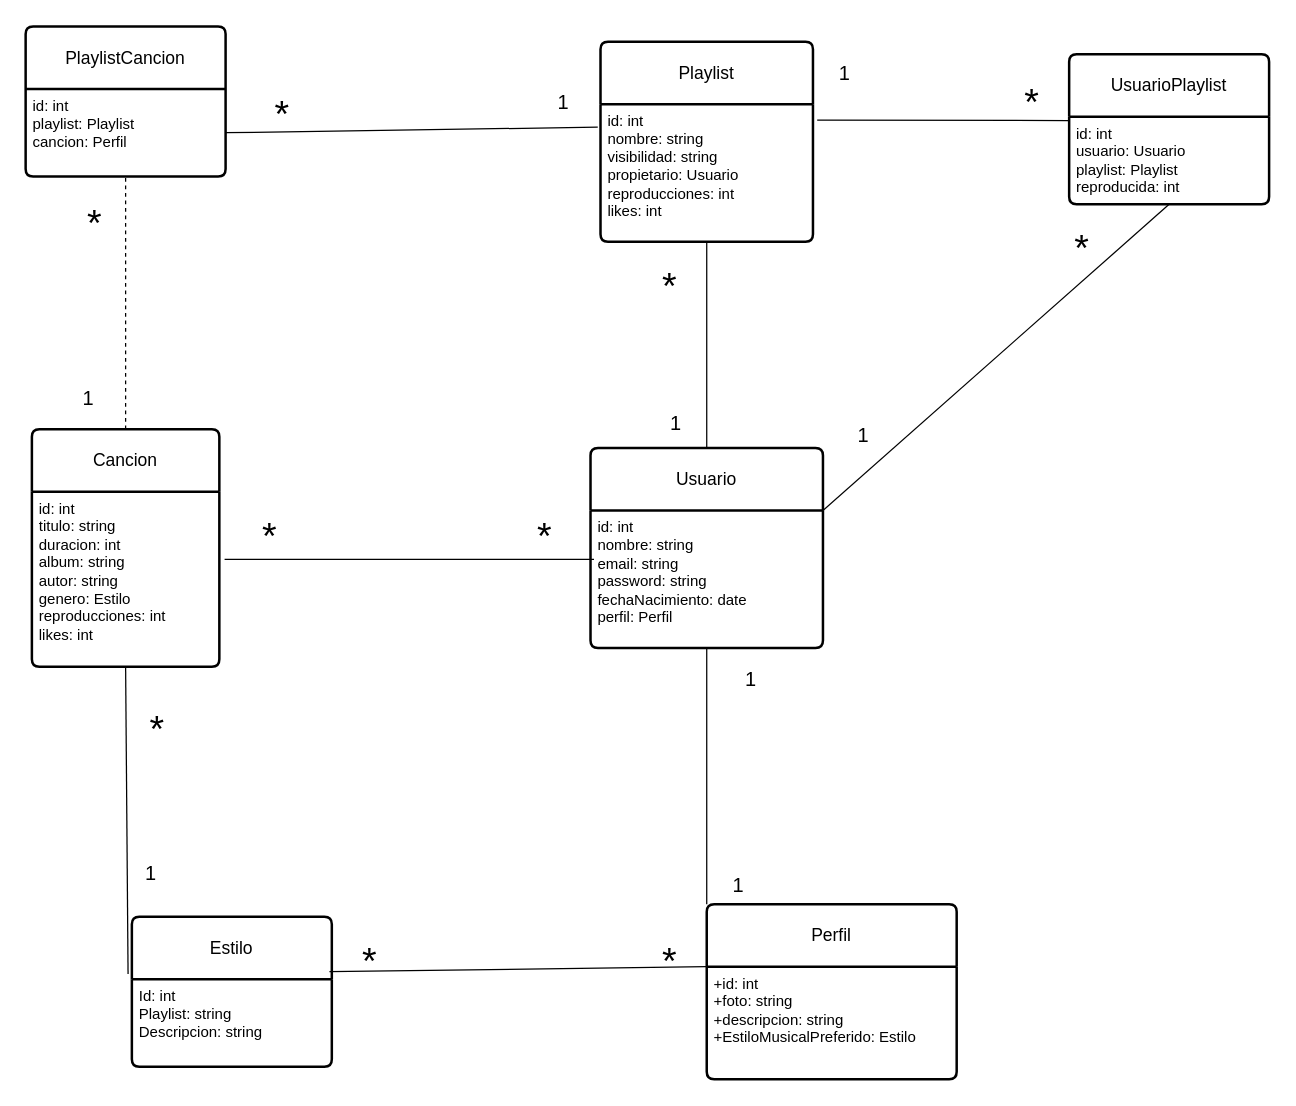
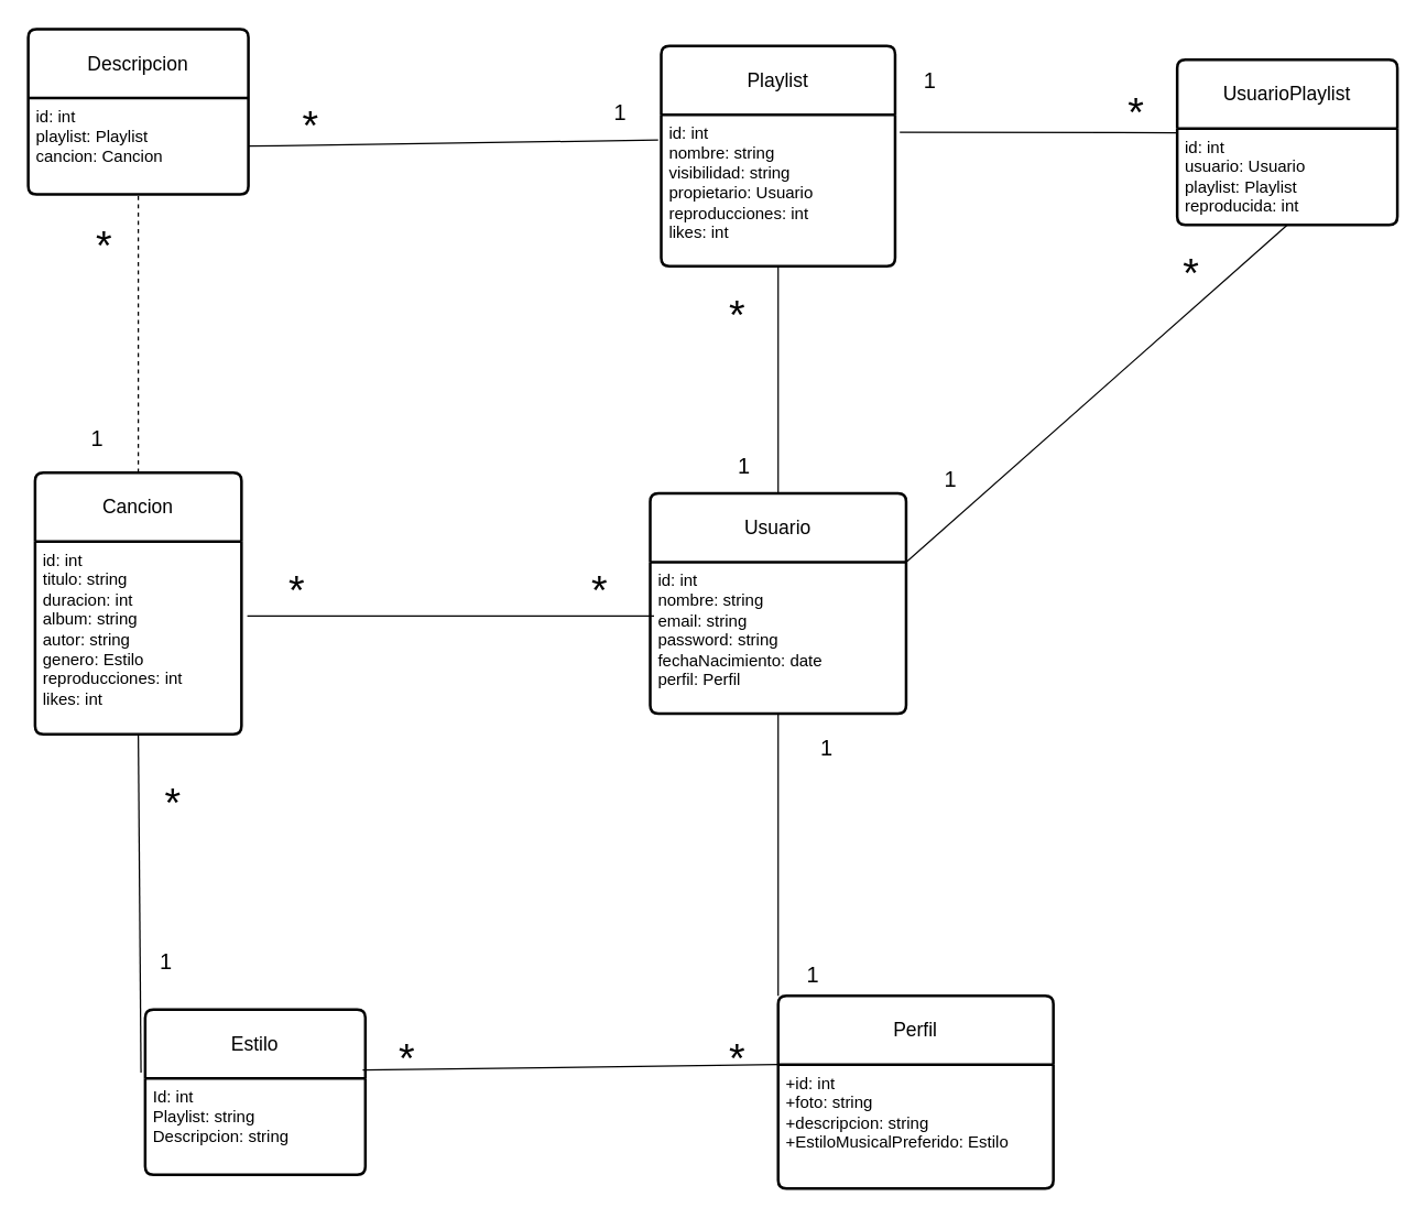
  <mxCell id="0" />
  <mxCell id="1" parent="0" />
  <mxCell id="2" value="Playlist" style="swimlane;childLayout=stackLayout;horizontal=1;startSize=50;horizontalStack=0;rounded=1;fontSize=14;fontStyle=0;strokeWidth=2;resizeParent=0;resizeLast=1;shadow=0;dashed=0;align=center;arcSize=4;whiteSpace=wrap;html=1;" parent="1" vertex="1"><mxGeometry x="480" y="33" width="170" height="160" as="geometry" /></mxCell>
  <mxCell id="3" value="&lt;div&gt;id: int&lt;/div&gt;&lt;div&gt;nombre: string&lt;/div&gt;&lt;div&gt;visibilidad: string&lt;/div&gt;&lt;div&gt;propietario: Usuario&lt;/div&gt;&lt;div&gt;reproducciones: int&lt;/div&gt;&lt;div&gt;likes: int&lt;br&gt;&lt;/div&gt;" style="align=left;strokeColor=none;fillColor=none;spacingLeft=4;fontSize=12;verticalAlign=top;resizable=0;rotatable=0;part=1;html=1;" parent="2" vertex="1"><mxGeometry y="50" width="170" height="110" as="geometry" /></mxCell>
  <mxCell id="4" value="Perfil" style="swimlane;childLayout=stackLayout;horizontal=1;startSize=50;horizontalStack=0;rounded=1;fontSize=14;fontStyle=0;strokeWidth=2;resizeParent=0;resizeLast=1;shadow=0;dashed=0;align=center;arcSize=4;whiteSpace=wrap;html=1;" parent="1" vertex="1"><mxGeometry x="565" y="723" width="200" height="140" as="geometry" /></mxCell>
  <mxCell id="5" value="+id: int&lt;br&gt;+foto: string&lt;br&gt;&lt;div&gt;+descripcion: string&lt;/div&gt;&lt;div&gt;+EstiloMusicalPreferido: Estilo&lt;/div&gt;" style="align=left;strokeColor=none;fillColor=none;spacingLeft=4;fontSize=12;verticalAlign=top;resizable=0;rotatable=0;part=1;html=1;" parent="4" vertex="1"><mxGeometry y="50" width="200" height="90" as="geometry" /></mxCell>
  <mxCell id="6" value="UsuarioPlaylist" style="swimlane;childLayout=stackLayout;horizontal=1;startSize=50;horizontalStack=0;rounded=1;fontSize=14;fontStyle=0;strokeWidth=2;resizeParent=0;resizeLast=1;shadow=0;dashed=0;align=center;arcSize=4;whiteSpace=wrap;html=1;" parent="1" vertex="1"><mxGeometry x="855" y="43" width="160" height="120" as="geometry" /></mxCell>
  <mxCell id="7" value="&lt;div&gt;id: int&lt;/div&gt;&lt;div&gt;usuario: Usuario&lt;/div&gt;&lt;div&gt;playlist: Playlist&lt;/div&gt;&lt;div&gt;reproducida: int&lt;br&gt;&lt;/div&gt;" style="align=left;strokeColor=none;fillColor=none;spacingLeft=4;fontSize=12;verticalAlign=top;resizable=0;rotatable=0;part=1;html=1;" parent="6" vertex="1"><mxGeometry y="50" width="160" height="70" as="geometry" /></mxCell>
  <mxCell id="8" value="Cancion" style="swimlane;childLayout=stackLayout;horizontal=1;startSize=50;horizontalStack=0;rounded=1;fontSize=14;fontStyle=0;strokeWidth=2;resizeParent=0;resizeLast=1;shadow=0;dashed=0;align=center;arcSize=4;whiteSpace=wrap;html=1;" parent="1" vertex="1"><mxGeometry x="25" y="343" width="150" height="190" as="geometry" /></mxCell>
  <mxCell id="9" value="&lt;div&gt;id: int&lt;/div&gt;&lt;div&gt;titulo: string&lt;/div&gt;&lt;div&gt;duracion: int&lt;/div&gt;&lt;div&gt;album: string&lt;/div&gt;&lt;div&gt;autor: string&lt;/div&gt;&lt;div&gt;genero: Estilo&lt;/div&gt;&lt;div&gt;reproducciones: int&lt;/div&gt;&lt;div&gt;likes: int&lt;br&gt;&lt;/div&gt;" style="align=left;strokeColor=none;fillColor=none;spacingLeft=4;fontSize=12;verticalAlign=top;resizable=0;rotatable=0;part=1;html=1;" parent="8" vertex="1"><mxGeometry y="50" width="150" height="140" as="geometry" /></mxCell>
  <mxCell id="10" value="Usuario" style="swimlane;childLayout=stackLayout;horizontal=1;startSize=50;horizontalStack=0;rounded=1;fontSize=14;fontStyle=0;strokeWidth=2;resizeParent=0;resizeLast=1;shadow=0;dashed=0;align=center;arcSize=4;whiteSpace=wrap;html=1;" parent="1" vertex="1"><mxGeometry x="472" y="358" width="186" height="160" as="geometry" /></mxCell>
  <mxCell id="11" value="&lt;div&gt;id: int&lt;/div&gt;&lt;div&gt;nombre: string&lt;/div&gt;&lt;div&gt;email: string&lt;/div&gt;&lt;div&gt;password: string&lt;/div&gt;&lt;div&gt;fechaNacimiento: date&lt;/div&gt;&lt;div&gt;perfil: Perfil&lt;br&gt;&lt;/div&gt;&lt;div&gt;&lt;br&gt;&lt;/div&gt;" style="align=left;strokeColor=none;fillColor=none;spacingLeft=4;fontSize=12;verticalAlign=top;resizable=0;rotatable=0;part=1;html=1;" parent="10" vertex="1"><mxGeometry y="50" width="186" height="110" as="geometry" /></mxCell>
  <mxCell id="12" value="Estilo" style="swimlane;childLayout=stackLayout;horizontal=1;startSize=50;horizontalStack=0;rounded=1;fontSize=14;fontStyle=0;strokeWidth=2;resizeParent=0;resizeLast=1;shadow=0;dashed=0;align=center;arcSize=4;whiteSpace=wrap;html=1;" parent="1" vertex="1"><mxGeometry x="105" y="733" width="160" height="120" as="geometry" /></mxCell>
  <mxCell id="13" value="Id: int&lt;br&gt;Playlist: string&lt;br&gt;Descripcion: string" style="align=left;strokeColor=none;fillColor=none;spacingLeft=4;fontSize=12;verticalAlign=top;resizable=0;rotatable=0;part=1;html=1;" parent="12" vertex="1"><mxGeometry y="50" width="160" height="70" as="geometry" /></mxCell>
- <mxCell id="14" value="PlaylistCancion" style="swimlane;childLayout=stackLayout;horizontal=1;startSize=50;horizontalStack=0;rounded=1;fontSize=14;fontStyle=0;strokeWidth=2;resizeParent=0;resizeLast=1;shadow=0;dashed=0;align=center;arcSize=4;whiteSpace=wrap;html=1;" parent="1" vertex="1"><mxGeometry x="20" y="20.69" width="160" height="120" as="geometry" /></mxCell>
- <mxCell id="15" value="&lt;div&gt;id: int&lt;/div&gt;&lt;div&gt;playlist: Playlist&lt;/div&gt;&lt;div&gt;cancion: Perfil&lt;br&gt;&lt;/div&gt;" style="align=left;strokeColor=none;fillColor=none;spacingLeft=4;fontSize=12;verticalAlign=top;resizable=0;rotatable=0;part=1;html=1;" parent="14" vertex="1"><mxGeometry y="50" width="160" height="70" as="geometry" /></mxCell>
+ <mxCell id="14" value="Descripcion" style="swimlane;childLayout=stackLayout;horizontal=1;startSize=50;horizontalStack=0;rounded=1;fontSize=14;fontStyle=0;strokeWidth=2;resizeParent=0;resizeLast=1;shadow=0;dashed=0;align=center;arcSize=4;whiteSpace=wrap;html=1;" parent="1" vertex="1"><mxGeometry x="20" y="20.69" width="160" height="120" as="geometry" /></mxCell>
+ <mxCell id="15" value="&lt;div&gt;id: int&lt;/div&gt;&lt;div&gt;playlist: Playlist&lt;/div&gt;&lt;div&gt;cancion: Cancion&lt;br&gt;&lt;/div&gt;" style="align=left;strokeColor=none;fillColor=none;spacingLeft=4;fontSize=12;verticalAlign=top;resizable=0;rotatable=0;part=1;html=1;" parent="14" vertex="1"><mxGeometry y="50" width="160" height="70" as="geometry" /></mxCell>
  <mxCell id="16" value="" style="endArrow=none;html=1;rounded=0;exitX=0.5;exitY=1;exitDx=0;exitDy=0;entryX=-0.019;entryY=0.383;entryDx=0;entryDy=0;entryPerimeter=0;" parent="1" source="9" target="12" edge="1"><mxGeometry relative="1" as="geometry"><mxPoint x="295" y="543" as="sourcePoint" /><mxPoint x="455" y="543" as="targetPoint" /></mxGeometry></mxCell>
  <mxCell id="17" value="&lt;font style=&quot;font-size: 16px;&quot;&gt;1&lt;/font&gt;" style="text;html=1;align=center;verticalAlign=middle;resizable=0;points=[];autosize=1;strokeColor=none;fillColor=none;" parent="1" vertex="1"><mxGeometry x="105" y="683" width="30" height="30" as="geometry" /></mxCell>
  <mxCell id="18" value="&lt;font style=&quot;font-size: 30px;&quot;&gt;*&lt;/font&gt;" style="text;html=1;align=center;verticalAlign=middle;resizable=0;points=[];autosize=1;strokeColor=none;fillColor=none;" parent="1" vertex="1"><mxGeometry x="105" y="557.5" width="40" height="50" as="geometry" /></mxCell>
  <mxCell id="19" value="" style="endArrow=none;html=1;rounded=0;exitX=0.988;exitY=0.367;exitDx=0;exitDy=0;exitPerimeter=0;entryX=0;entryY=0;entryDx=0;entryDy=0;" parent="1" source="12" target="5" edge="1"><mxGeometry width="50" height="50" relative="1" as="geometry"><mxPoint x="705" y="433" as="sourcePoint" /><mxPoint x="755" y="383" as="targetPoint" /></mxGeometry></mxCell>
  <mxCell id="20" value="&lt;font style=&quot;font-size: 30px;&quot;&gt;*&lt;/font&gt;" style="text;html=1;align=center;verticalAlign=middle;resizable=0;points=[];autosize=1;strokeColor=none;fillColor=none;" parent="1" vertex="1"><mxGeometry x="275" y="743" width="40" height="50" as="geometry" /></mxCell>
  <mxCell id="21" value="&lt;font style=&quot;font-size: 16px;&quot;&gt;1&lt;/font&gt;" style="text;html=1;align=center;verticalAlign=middle;resizable=0;points=[];autosize=1;strokeColor=none;fillColor=none;" parent="1" vertex="1"><mxGeometry x="55" y="303" width="30" height="30" as="geometry" /></mxCell>
  <mxCell id="22" value="" style="endArrow=none;html=1;rounded=0;entryX=1;entryY=0.5;entryDx=0;entryDy=0;exitX=-0.013;exitY=0.166;exitDx=0;exitDy=0;exitPerimeter=0;" parent="1" source="3" target="15" edge="1"><mxGeometry width="50" height="50" relative="1" as="geometry"><mxPoint x="517.39" y="289.41" as="sourcePoint" /><mxPoint x="412.61" y="133" as="targetPoint" /></mxGeometry></mxCell>
  <mxCell id="23" value="&lt;font style=&quot;font-size: 16px;&quot;&gt;1&lt;/font&gt;" style="text;html=1;align=center;verticalAlign=middle;resizable=0;points=[];autosize=1;strokeColor=none;fillColor=none;" parent="1" vertex="1"><mxGeometry x="435" y="65.69" width="30" height="30" as="geometry" /></mxCell>
  <mxCell id="24" value="&lt;font style=&quot;font-size: 30px;&quot;&gt;*&lt;/font&gt;" style="text;html=1;align=center;verticalAlign=middle;resizable=0;points=[];autosize=1;strokeColor=none;fillColor=none;" parent="1" vertex="1"><mxGeometry x="205" y="65.69" width="40" height="50" as="geometry" /></mxCell>
  <mxCell id="25" value="" style="endArrow=none;html=1;rounded=0;exitX=1.02;exitY=0.114;exitDx=0;exitDy=0;exitPerimeter=0;" parent="1" source="3" edge="1"><mxGeometry width="50" height="50" relative="1" as="geometry"><mxPoint x="615" y="283" as="sourcePoint" /><mxPoint x="855" y="96" as="targetPoint" /></mxGeometry></mxCell>
  <mxCell id="26" value="&lt;font style=&quot;font-size: 30px;&quot;&gt;*&lt;/font&gt;" style="text;html=1;align=center;verticalAlign=middle;resizable=0;points=[];autosize=1;strokeColor=none;fillColor=none;" parent="1" vertex="1"><mxGeometry x="805" y="55.69" width="40" height="50" as="geometry" /></mxCell>
  <mxCell id="27" value="&lt;font style=&quot;font-size: 16px;&quot;&gt;1&lt;/font&gt;" style="text;html=1;align=center;verticalAlign=middle;resizable=0;points=[];autosize=1;strokeColor=none;fillColor=none;" parent="1" vertex="1"><mxGeometry x="660" y="43" width="30" height="30" as="geometry" /></mxCell>
  <mxCell id="28" value="&lt;font style=&quot;font-size: 30px;&quot;&gt;*&lt;/font&gt;" style="text;html=1;align=center;verticalAlign=middle;resizable=0;points=[];autosize=1;strokeColor=none;fillColor=none;" parent="1" vertex="1"><mxGeometry x="845" y="173" width="40" height="50" as="geometry" /></mxCell>
  <mxCell id="29" value="" style="endArrow=none;html=1;rounded=0;entryX=0.5;entryY=1;entryDx=0;entryDy=0;exitX=1;exitY=0;exitDx=0;exitDy=0;" parent="1" source="11" target="7" edge="1"><mxGeometry width="50" height="50" relative="1" as="geometry"><mxPoint x="633" y="305" as="sourcePoint" /><mxPoint x="797" y="144" as="targetPoint" /></mxGeometry></mxCell>
  <mxCell id="30" value="" style="endArrow=none;html=1;rounded=0;exitX=0;exitY=0;exitDx=0;exitDy=0;entryX=0.5;entryY=1;entryDx=0;entryDy=0;" parent="1" source="4" target="11" edge="1"><mxGeometry width="50" height="50" relative="1" as="geometry"><mxPoint x="705" y="433" as="sourcePoint" /><mxPoint x="755" y="383" as="targetPoint" /></mxGeometry></mxCell>
  <mxCell id="31" value="&lt;font style=&quot;font-size: 16px;&quot;&gt;1&lt;/font&gt;" style="text;html=1;align=center;verticalAlign=middle;resizable=0;points=[];autosize=1;strokeColor=none;fillColor=none;" parent="1" vertex="1"><mxGeometry x="675" y="333" width="30" height="30" as="geometry" /></mxCell>
  <mxCell id="32" value="&lt;font style=&quot;font-size: 16px;&quot;&gt;1&lt;/font&gt;" style="text;html=1;align=center;verticalAlign=middle;resizable=0;points=[];autosize=1;strokeColor=none;fillColor=none;" parent="1" vertex="1"><mxGeometry x="575" y="693" width="30" height="30" as="geometry" /></mxCell>
  <mxCell id="33" value="&lt;font style=&quot;font-size: 16px;&quot;&gt;1&lt;/font&gt;" style="text;html=1;align=center;verticalAlign=middle;resizable=0;points=[];autosize=1;strokeColor=none;fillColor=none;" parent="1" vertex="1"><mxGeometry x="585" y="527.5" width="30" height="30" as="geometry" /></mxCell>
  <mxCell id="34" value="&lt;font style=&quot;font-size: 16px;&quot;&gt;1&lt;/font&gt;" style="text;html=1;align=center;verticalAlign=middle;resizable=0;points=[];autosize=1;strokeColor=none;fillColor=none;" parent="1" vertex="1"><mxGeometry x="525" y="323" width="30" height="30" as="geometry" /></mxCell>
  <mxCell id="35" value="" style="endArrow=none;html=1;rounded=0;exitX=0.5;exitY=1;exitDx=0;exitDy=0;entryX=0.5;entryY=0;entryDx=0;entryDy=0;" parent="1" source="3" target="10" edge="1"><mxGeometry width="50" height="50" relative="1" as="geometry"><mxPoint x="885" y="533" as="sourcePoint" /><mxPoint x="968" y="403" as="targetPoint" /></mxGeometry></mxCell>
  <mxCell id="36" value="&lt;font style=&quot;font-size: 30px;&quot;&gt;*&lt;/font&gt;" style="text;html=1;align=center;verticalAlign=middle;resizable=0;points=[];autosize=1;strokeColor=none;fillColor=none;" parent="1" vertex="1"><mxGeometry x="515" y="203" width="40" height="50" as="geometry" /></mxCell>
  <mxCell id="37" value="" style="endArrow=none;html=1;rounded=0;exitX=0.5;exitY=0;exitDx=0;exitDy=0;entryX=0.5;entryY=1;entryDx=0;entryDy=0;dashed=1;" parent="1" source="8" target="15" edge="1"><mxGeometry width="50" height="50" relative="1" as="geometry"><mxPoint x="170" y="343" as="sourcePoint" /><mxPoint x="214" y="137" as="targetPoint" /></mxGeometry></mxCell>
  <mxCell id="38" value="&lt;font style=&quot;font-size: 30px;&quot;&gt;*&lt;/font&gt;" style="text;html=1;align=center;verticalAlign=middle;resizable=0;points=[];autosize=1;strokeColor=none;fillColor=none;" parent="1" vertex="1"><mxGeometry x="55" y="153" width="40" height="50" as="geometry" /></mxCell>
  <mxCell id="39" value="" style="endArrow=none;html=1;rounded=0;exitX=1.028;exitY=0.386;exitDx=0;exitDy=0;exitPerimeter=0;entryX=0.015;entryY=0.355;entryDx=0;entryDy=0;entryPerimeter=0;" parent="1" source="9" target="11" edge="1"><mxGeometry width="50" height="50" relative="1" as="geometry"><mxPoint x="585" y="473" as="sourcePoint" /><mxPoint x="635" y="423" as="targetPoint" /></mxGeometry></mxCell>
  <mxCell id="40" value="&lt;font style=&quot;font-size: 30px;&quot;&gt;*&lt;/font&gt;" style="text;html=1;align=center;verticalAlign=middle;resizable=0;points=[];autosize=1;strokeColor=none;fillColor=none;" parent="1" vertex="1"><mxGeometry x="515" y="743" width="40" height="50" as="geometry" /></mxCell>
  <mxCell id="41" value="&lt;font style=&quot;font-size: 30px;&quot;&gt;*&lt;/font&gt;" style="text;html=1;align=center;verticalAlign=middle;resizable=0;points=[];autosize=1;strokeColor=none;fillColor=none;" parent="1" vertex="1"><mxGeometry x="195" y="403" width="40" height="50" as="geometry" /></mxCell>
  <mxCell id="42" value="&lt;font style=&quot;font-size: 30px;&quot;&gt;*&lt;/font&gt;" style="text;html=1;align=center;verticalAlign=middle;resizable=0;points=[];autosize=1;strokeColor=none;fillColor=none;" parent="1" vertex="1"><mxGeometry x="415" y="403" width="40" height="50" as="geometry" /></mxCell>
